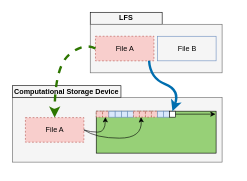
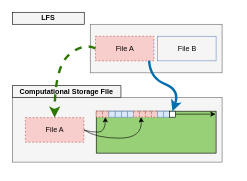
  <mxCell id="0" />
  <mxCell id="1" parent="0" />
  <mxCell id="2" value="" style="rounded=0;whiteSpace=wrap;html=1;strokeColor=#666666;fontColor=#333333;fillColor=#F5F5F5;" vertex="1" parent="1"><mxGeometry x="20" y="162.5" width="350" height="107.5" as="geometry" /></mxCell>
- <mxCell id="3" value="Computational Storage Device" style="text;html=1;align=center;verticalAlign=middle;whiteSpace=wrap;rounded=0;strokeColor=#000000;fillColor=#F5F5F5;fontStyle=1;" vertex="1" parent="1"><mxGeometry x="20" y="142.5" width="181.25" height="20" as="geometry" /></mxCell>
+ <mxCell id="3" value="Computational Storage File" style="text;html=1;align=center;verticalAlign=middle;whiteSpace=wrap;rounded=0;strokeColor=#000000;fillColor=#F5F5F5;fontStyle=1;" vertex="1" parent="1"><mxGeometry x="20" y="142.5" width="181.25" height="20" as="geometry" /></mxCell>
  <mxCell id="4" value="" style="group;fontSize=12;" parent="1" vertex="1" connectable="0"><mxGeometry x="160" y="185" width="200" height="95" as="geometry" /></mxCell>
  <mxCell id="5" value="" style="rounded=0;whiteSpace=wrap;html=1;fillColor=#97D077;" parent="4" vertex="1"><mxGeometry width="200" height="70" as="geometry" /></mxCell>
  <mxCell id="6" value="" style="rounded=0;whiteSpace=wrap;html=1;fillColor=#f8cecc;strokeColor=#b85450;dashed=1;" parent="4" vertex="1"><mxGeometry width="10.526" height="10" as="geometry" /></mxCell>
  <mxCell id="7" value="" style="rounded=0;whiteSpace=wrap;html=1;fillColor=#f8cecc;strokeColor=#b85450;dashed=1;" parent="4" vertex="1"><mxGeometry x="10.526" width="10.526" height="10" as="geometry" /></mxCell>
  <mxCell id="8" value="" style="rounded=0;whiteSpace=wrap;html=1;fillColor=#dae8fc;strokeColor=#6c8ebf;" parent="4" vertex="1"><mxGeometry x="21.053" width="10.526" height="10" as="geometry" /></mxCell>
  <mxCell id="9" value="" style="rounded=0;whiteSpace=wrap;html=1;fillColor=#dae8fc;strokeColor=#6c8ebf;" parent="4" vertex="1"><mxGeometry x="31.579" width="10.526" height="10" as="geometry" /></mxCell>
  <mxCell id="10" value="" style="endArrow=classic;startArrow=none;html=1;rounded=0;fontFamily=Helvetica;fontSize=12;fontColor=#000000;startFill=0;entryX=0.995;entryY=0.071;entryDx=0;entryDy=0;entryPerimeter=0;" edge="1" parent="4" source="18" target="5"><mxGeometry width="50" height="50" relative="1" as="geometry"><mxPoint x="230" y="25" as="sourcePoint" /><mxPoint x="190" y="5" as="targetPoint" /><Array as="points" /></mxGeometry></mxCell>
  <mxCell id="11" value="" style="rounded=0;whiteSpace=wrap;html=1;fillColor=#dae8fc;strokeColor=#6c8ebf;" parent="4" vertex="1"><mxGeometry x="42.11" width="10" height="10" as="geometry" /></mxCell>
  <mxCell id="12" value="" style="rounded=0;whiteSpace=wrap;html=1;fillColor=#dae8fc;strokeColor=#6c8ebf;" parent="4" vertex="1"><mxGeometry x="52.11" width="10" height="10" as="geometry" /></mxCell>
  <mxCell id="13" value="" style="rounded=0;whiteSpace=wrap;html=1;fillColor=#f8cecc;strokeColor=#b85450;dashed=1;" parent="4" vertex="1"><mxGeometry x="62.11" width="10" height="10" as="geometry" /></mxCell>
  <mxCell id="14" value="" style="rounded=0;whiteSpace=wrap;html=1;fillColor=#f8cecc;strokeColor=#b85450;dashed=1;" parent="4" vertex="1"><mxGeometry x="72.11" width="10" height="10" as="geometry" /></mxCell>
  <mxCell id="15" value="" style="rounded=0;whiteSpace=wrap;html=1;fillColor=#f8cecc;strokeColor=#b85450;dashed=1;" parent="4" vertex="1"><mxGeometry x="82.11" width="10" height="10" as="geometry" /></mxCell>
  <mxCell id="16" value="" style="rounded=0;whiteSpace=wrap;html=1;fillColor=#f8cecc;strokeColor=#b85450;dashed=1;" parent="4" vertex="1"><mxGeometry x="92.11" width="10" height="10" as="geometry" /></mxCell>
  <mxCell id="17" value="" style="rounded=0;whiteSpace=wrap;html=1;fillColor=#dae8fc;strokeColor=#6c8ebf;" parent="4" vertex="1"><mxGeometry x="102.11" width="10" height="10" as="geometry" /></mxCell>
  <mxCell id="18" value="" style="rounded=0;whiteSpace=wrap;html=1;fillColor=#dae8fc;strokeColor=#6c8ebf;" parent="4" vertex="1"><mxGeometry x="112.11" width="10" height="10" as="geometry" /></mxCell>
  <mxCell id="19" value="" style="rounded=0;whiteSpace=wrap;html=1;" vertex="1" parent="4"><mxGeometry x="122.11" width="10" height="10" as="geometry" /></mxCell>
  <mxCell id="20" value="" style="group;fontSize=12;" parent="1" vertex="1" connectable="0"><mxGeometry x="160" y="175" width="230" height="70" as="geometry" /></mxCell>
- <mxCell id="21" value="LFS" style="text;html=1;align=center;verticalAlign=middle;whiteSpace=wrap;rounded=0;strokeColor=#000000;fillColor=#F5F5F5;fontStyle=1;" vertex="1" parent="1"><mxGeometry x="150" y="20" width="120" height="20" as="geometry" /></mxCell>
+ <mxCell id="21" value="LFS" style="text;html=1;align=center;verticalAlign=middle;whiteSpace=wrap;rounded=0;strokeColor=#000000;fillColor=#F5F5F5;fontStyle=1;" vertex="1" parent="1"><mxGeometry x="20" y="20" width="120" height="20" as="geometry" /></mxCell>
  <mxCell id="22" value="" style="rounded=0;whiteSpace=wrap;html=1;fillColor=#FFFFFF;" vertex="1" parent="1"><mxGeometry x="160.284" y="51" width="97.5" height="41" as="geometry" /></mxCell>
  <mxCell id="23" value="" style="rounded=0;whiteSpace=wrap;html=1;strokeColor=#666666;fontColor=#333333;fillColor=#F5F5F5;verticalAlign=bottom;spacingBottom=8;" vertex="1" parent="1"><mxGeometry x="150" y="40" width="220" height="81" as="geometry" /></mxCell>
  <mxCell id="24" value="File A" style="rounded=0;whiteSpace=wrap;html=1;fillColor=#f8cecc;strokeColor=#b85450;dashed=1;" vertex="1" parent="1"><mxGeometry x="158.754" y="60" width="97.5" height="41" as="geometry" /></mxCell>
  <mxCell id="25" value="File B" style="rounded=0;whiteSpace=wrap;html=1;fillColor=#f5f5f5;strokeColor=#6c8ebf;" vertex="1" parent="1"><mxGeometry x="262.504" y="60" width="97.5" height="41" as="geometry" /></mxCell>
  <mxCell id="26" value="File A" style="rounded=0;whiteSpace=wrap;html=1;fillColor=#f8cecc;strokeColor=#b85450;dashed=1;" vertex="1" parent="1"><mxGeometry x="41.874" y="195.75" width="97.5" height="41" as="geometry" /></mxCell>
  <mxCell id="27" value="" style="curved=1;endArrow=classic;html=1;rounded=0;exitX=1;exitY=0.5;exitDx=0;exitDy=0;entryX=0.5;entryY=0;entryDx=0;entryDy=0;" edge="1" parent="1" source="26"><mxGeometry width="50" height="50" relative="1" as="geometry"><mxPoint x="179.967" y="120.713" as="sourcePoint" /><mxPoint x="175.263" y="195" as="targetPoint" /><Array as="points"><mxPoint x="150" y="220" /><mxPoint x="175" y="220" /></Array></mxGeometry></mxCell>
  <mxCell id="28" value="" style="curved=1;endArrow=classic;html=1;rounded=0;exitX=1;exitY=0.5;exitDx=0;exitDy=0;entryX=0.25;entryY=1;entryDx=0;entryDy=0;" edge="1" parent="1" source="26" target="14"><mxGeometry width="50" height="50" relative="1" as="geometry"><mxPoint x="137.504" y="226.25" as="sourcePoint" /><mxPoint x="185.263" y="205" as="targetPoint" /><Array as="points"><mxPoint x="160" y="230" /><mxPoint x="237" y="230" /></Array></mxGeometry></mxCell>
  <mxCell id="29" value="" style="curved=1;endArrow=classic;html=1;rounded=0;strokeWidth=4;fillColor=#1ba1e2;strokeColor=#006EAF;exitX=0.917;exitY=0.998;exitDx=0;exitDy=0;exitPerimeter=0;entryX=0.5;entryY=0;entryDx=0;entryDy=0;" edge="1" parent="1" source="24" target="19"><mxGeometry width="50" height="50" relative="1" as="geometry"><mxPoint x="440" y="120" as="sourcePoint" /><mxPoint x="450" y="270" as="targetPoint" /><Array as="points"><mxPoint x="250" y="130" /><mxPoint x="300" y="150" /></Array></mxGeometry></mxCell>
  <mxCell id="30" value="" style="curved=1;endArrow=classic;html=1;rounded=0;strokeWidth=4;fillColor=#60a917;strokeColor=#2D7600;exitX=0;exitY=0.5;exitDx=0;exitDy=0;entryX=0.5;entryY=0;entryDx=0;entryDy=0;dashed=1;" edge="1" parent="1" source="24" target="26"><mxGeometry width="50" height="50" relative="1" as="geometry"><mxPoint x="258.162" y="120.918" as="sourcePoint" /><mxPoint x="297.11" y="195" as="targetPoint" /><Array as="points"><mxPoint x="140" y="70" /><mxPoint x="91" y="110" /></Array></mxGeometry></mxCell>
